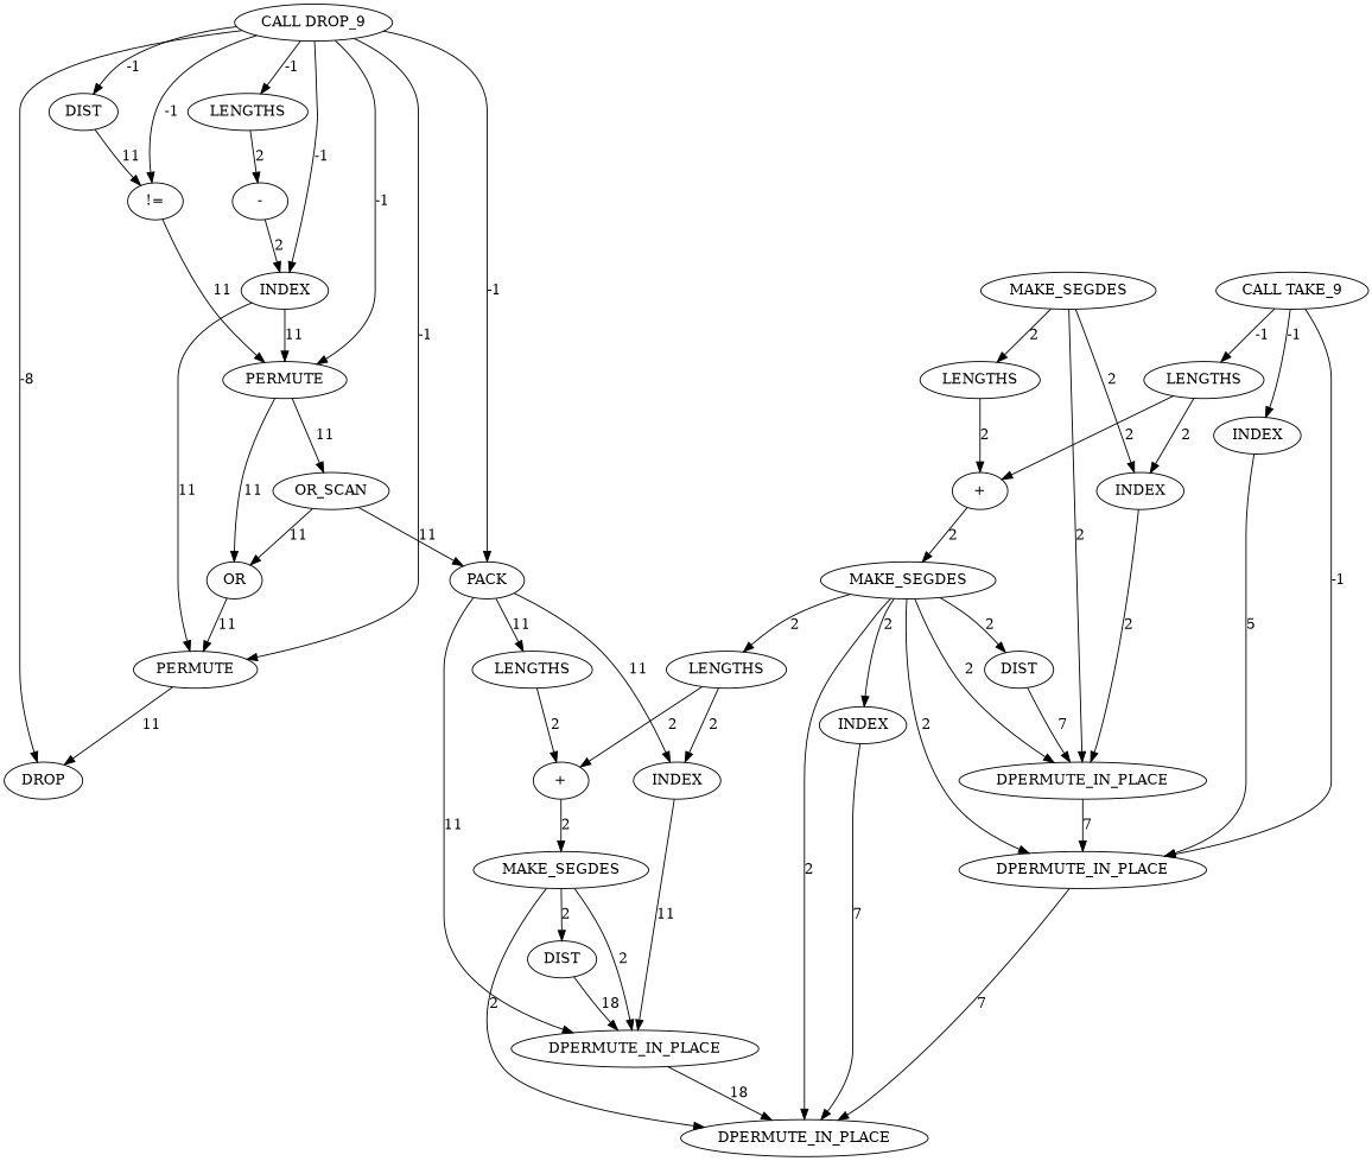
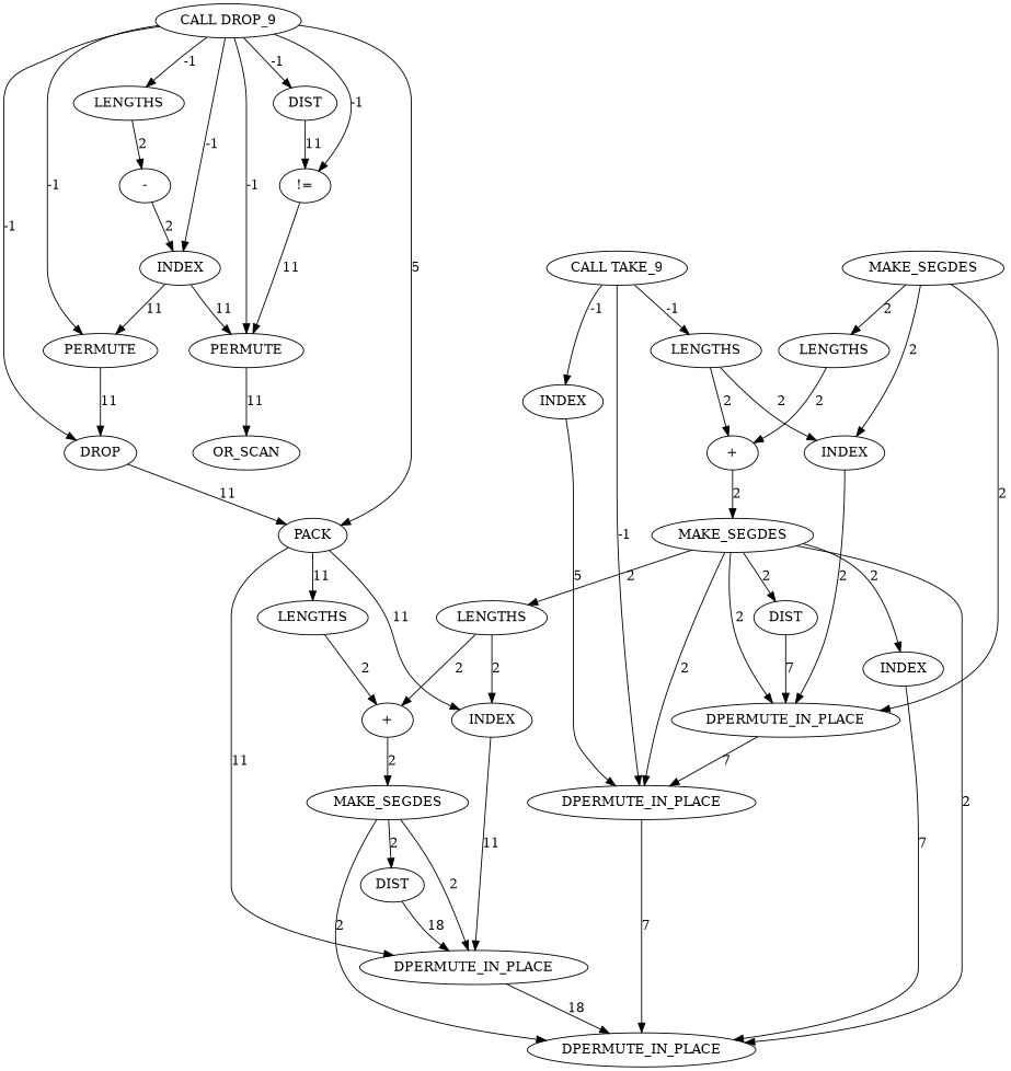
  digraph {
    node [cost=86]
    edge [cost=2]
    n1 [cost=0 label="CALL DROP_9"]
    n2 [label=LENGTHS]
    n3 [cost=1504 label="!="]
    n4 [cost=343 label=PERMUTE]
    n5 [cost=87 label=PERMUTE]
    n6 [cost=258 label=PACK]
    n7 [cost=3827 label=DROP]
    n8 [cost=301 label=INDEX]
    n9 [cost=3355 label=DIST]
    n10 [cost=44 label="-"]
    n11 [cost=645 label=OR_SCAN]
-   n12 [cost=258 label=OR]
    n13 [cost=387 label=INDEX]
    n14 [cost=344 label=DPERMUTE_IN_PLACE]
    n15 [cost=44 label=LENGTHS]
    n16 [cost=257 label=DPERMUTE_IN_PLACE]
    n17 [cost=0 label="CALL TAKE_9"]
    n18 [cost=8041 label=INDEX]
    n19 [cost=214 label=DPERMUTE_IN_PLACE]
    n20 [cost=85 label=LENGTHS]
    n21 [cost=44 label="+"]
    n22 [cost=473 label=INDEX]
    n23 [label=MAKE_SEGDES]
    n24 [cost=258 label=INDEX]
    n25 [label=LENGTHS]
    n26 [label=DIST]
    n27 [cost=130 label=DPERMUTE_IN_PLACE]
    n28 [cost=128 label="+"]
    n29 [cost=2 label=DIST]
    n30 [cost=85 label=MAKE_SEGDES]
    n31 [cost=43 label=LENGTHS]
    n32 [cost=2 label=MAKE_SEGDES]
    n1 -> n2 [cost=-1 label=-1]
    n1 -> n3 [cost=-1 label=-1]
    n1 -> n4 [cost=-1 label=-1]
    n1 -> n5 [cost=-1 label=-1]
-   n1 -> n6 [cost=-1 label=-1]
-   n1 -> n7 [cost=-1 label=-8]
+   n1 -> n6 [cost=-1 label=5]
+   n1 -> n7 [cost=-1 label=-1]
    n1 -> n8 [cost=-1 label=-1]
    n1 -> n9 [cost=-1 label=-1]
    n2 -> n10 [label=2]
    n3 -> n4 [cost=11 label=11]
    n4 -> n11 [cost=11 label=11]
-   n4 -> n12 [cost=11 label=11]
    n5 -> n7 [cost=11 label=11]
    n6 -> n13 [cost=11 label=11]
    n6 -> n14 [cost=11 label=11]
    n6 -> n15 [cost=11 label=11]
-   n11 -> n6 [cost=11 label=11]
+   n7 -> n6 [cost=11 label=11]
    n8 -> n4 [cost=11 label=11]
    n8 -> n5 [cost=11 label=11]
    n9 -> n3 [cost=11 label=11]
    n10 -> n8 [label=2]
-   n11 -> n12 [cost=11 label=11]
-   n12 -> n5 [cost=11 label=11]
    n13 -> n14 [cost=11 label=11]
    n14 -> n16 [cost=18 label=18]
    n15 -> n28 [label=2]
    n17 -> n18 [cost=-1 label=-1]
    n17 -> n19 [cost=-1 label=-1]
    n17 -> n20 [cost=-1 label=-1]
    n18 -> n19 [cost=5 label=5]
    n19 -> n16 [cost=7 label=7]
    n20 -> n21 [label=2]
    n20 -> n22 [label=2]
    n21 -> n23 [label=2]
    n22 -> n27 [label=2]
    n23 -> n16 [label=2]
    n23 -> n19 [label=2]
    n23 -> n24 [label=2]
    n23 -> n25 [label=2]
    n23 -> n26 [label=2]
    n23 -> n27 [label=2]
    n24 -> n16 [cost=7 label=7]
    n25 -> n13 [label=2]
    n25 -> n28 [label=2]
    n26 -> n27 [cost=7 label=7]
    n27 -> n19 [cost=7 label=7]
    n28 -> n30 [label=2]
    n29 -> n14 [cost=18 label=18]
    n30 -> n14 [label=2]
    n30 -> n16 [label=2]
    n30 -> n29 [label=2]
    n31 -> n21 [label=2]
    n32 -> n22 [label=2]
    n32 -> n27 [label=2]
    n32 -> n31 [label=2]
  }
